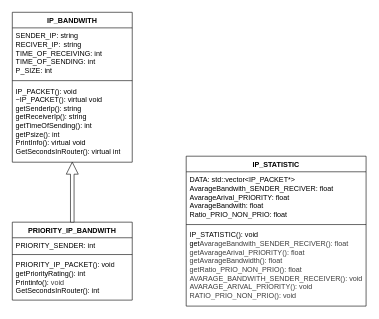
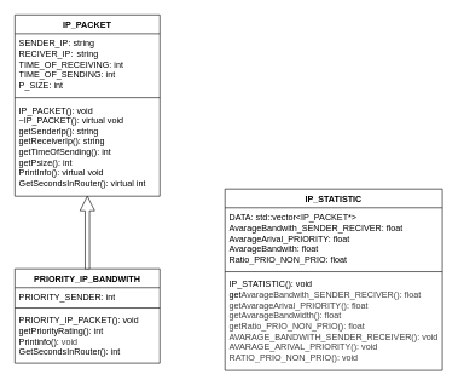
  <mxCell id="0" />
  <mxCell id="1" parent="0" />
- <mxCell id="2" value="IP_BANDWITH" style="swimlane;fontStyle=1;align=center;verticalAlign=top;childLayout=stackLayout;horizontal=1;startSize=26;horizontalStack=0;resizeParent=1;resizeParentMax=0;resizeLast=0;collapsible=1;marginBottom=0;whiteSpace=wrap;html=1;" parent="1" vertex="1"><mxGeometry x="20" y="20" width="200" height="250" as="geometry" /></mxCell>
+ <mxCell id="2" value="IP_PACKET" style="swimlane;fontStyle=1;align=center;verticalAlign=top;childLayout=stackLayout;horizontal=1;startSize=26;horizontalStack=0;resizeParent=1;resizeParentMax=0;resizeLast=0;collapsible=1;marginBottom=0;whiteSpace=wrap;html=1;" parent="1" vertex="1"><mxGeometry x="20" y="20" width="200" height="250" as="geometry" /></mxCell>
  <mxCell id="3" value="SENDER_IP: string&lt;div&gt;RECIVER_IP:&amp;nbsp;&lt;span style=&quot;white-space: pre;&quot;&gt;&#09;&lt;/span&gt;string&lt;/div&gt;&lt;div&gt;TIME_OF_RECEIVING: int&lt;/div&gt;&lt;div&gt;TIME_OF_SENDING: int&lt;/div&gt;&lt;div&gt;P_SIZE: int&lt;/div&gt;" style="text;strokeColor=none;fillColor=none;align=left;verticalAlign=top;spacingLeft=4;spacingRight=4;overflow=hidden;rotatable=0;points=[[0,0.5],[1,0.5]];portConstraint=eastwest;whiteSpace=wrap;html=1;" parent="2" vertex="1"><mxGeometry y="26" width="200" height="84" as="geometry" /></mxCell>
  <mxCell id="4" value="" style="line;strokeWidth=1;fillColor=none;align=left;verticalAlign=middle;spacingTop=-1;spacingLeft=3;spacingRight=3;rotatable=0;labelPosition=right;points=[];portConstraint=eastwest;strokeColor=inherit;" parent="2" vertex="1"><mxGeometry y="110" width="200" height="8" as="geometry" /></mxCell>
  <mxCell id="5" value="&lt;div&gt;IP_PACKET(): void&lt;/div&gt;&lt;div&gt;~IP_PACKET(): virtual void&lt;/div&gt;getSenderIp(): string&lt;div&gt;&lt;font color=&quot;#000000&quot;&gt;getReceiverIp(): string&lt;/font&gt;&lt;/div&gt;&lt;div&gt;&lt;font color=&quot;#000000&quot;&gt;getTimeOfSending(): int&lt;/font&gt;&lt;/div&gt;&lt;div&gt;&lt;font color=&quot;#000000&quot;&gt;getPsize(): int&lt;/font&gt;&lt;/div&gt;&lt;div&gt;&lt;font color=&quot;#000000&quot;&gt;PrintInfo(): virtual void&lt;/font&gt;&lt;/div&gt;&lt;div&gt;&lt;font color=&quot;#000000&quot;&gt;GetSecondsInRouter(): virtual int&lt;/font&gt;&lt;/div&gt;" style="text;strokeColor=none;fillColor=none;align=left;verticalAlign=top;spacingLeft=4;spacingRight=4;overflow=hidden;rotatable=0;points=[[0,0.5],[1,0.5]];portConstraint=eastwest;whiteSpace=wrap;html=1;" parent="2" vertex="1"><mxGeometry y="118" width="200" height="132" as="geometry" /></mxCell>
  <mxCell id="6" value="PRIORITY_IP_BANDWITH" style="swimlane;fontStyle=1;align=center;verticalAlign=top;childLayout=stackLayout;horizontal=1;startSize=26;horizontalStack=0;resizeParent=1;resizeParentMax=0;resizeLast=0;collapsible=1;marginBottom=0;whiteSpace=wrap;html=1;" parent="1" vertex="1"><mxGeometry x="20" y="370" width="200" height="130" as="geometry" /></mxCell>
  <mxCell id="7" value="PRIORITY_SENDER: int&lt;div&gt;&lt;br&gt;&lt;/div&gt;" style="text;strokeColor=none;fillColor=none;align=left;verticalAlign=top;spacingLeft=4;spacingRight=4;overflow=hidden;rotatable=0;points=[[0,0.5],[1,0.5]];portConstraint=eastwest;whiteSpace=wrap;html=1;" parent="6" vertex="1"><mxGeometry y="26" width="200" height="24" as="geometry" /></mxCell>
  <mxCell id="8" value="" style="line;strokeWidth=1;fillColor=none;align=left;verticalAlign=middle;spacingTop=-1;spacingLeft=3;spacingRight=3;rotatable=0;labelPosition=right;points=[];portConstraint=eastwest;strokeColor=inherit;" parent="6" vertex="1"><mxGeometry y="50" width="200" height="8" as="geometry" /></mxCell>
  <mxCell id="9" value="PRIORITY_IP_PACKET(): void&lt;div&gt;getPriorityRating(): int&lt;/div&gt;&lt;div&gt;&lt;span style=&quot;background-color: transparent;&quot;&gt;Printinfo():&amp;nbsp;&lt;/span&gt;&lt;span style=&quot;color: rgb(63, 63, 63); background-color: transparent;&quot;&gt;void&lt;/span&gt;&lt;span style=&quot;color: rgb(63, 63, 63); background-color: transparent;&quot;&gt;&amp;nbsp;&lt;/span&gt;&lt;/div&gt;&lt;div&gt;GetSecondsInRouter(): int&lt;/div&gt;" style="text;strokeColor=none;fillColor=none;align=left;verticalAlign=top;spacingLeft=4;spacingRight=4;overflow=hidden;rotatable=0;points=[[0,0.5],[1,0.5]];portConstraint=eastwest;whiteSpace=wrap;html=1;" parent="6" vertex="1"><mxGeometry y="58" width="200" height="72" as="geometry" /></mxCell>
  <mxCell id="10" value="IP_STATISTIC" style="swimlane;fontStyle=1;align=center;verticalAlign=top;childLayout=stackLayout;horizontal=1;startSize=26;horizontalStack=0;resizeParent=1;resizeParentMax=0;resizeLast=0;collapsible=1;marginBottom=0;whiteSpace=wrap;html=1;" parent="1" vertex="1"><mxGeometry x="310" y="260" width="300" height="250" as="geometry" /></mxCell>
  <mxCell id="11" value="DATA: std::vector&amp;lt;IP_PACKET*&amp;gt;&lt;div&gt;AvarageBandwith_SENDER_RECIVER: float&lt;/div&gt;&lt;div&gt;AvarageArival_PRIORITY: float&lt;/div&gt;&lt;div&gt;AvarageBandwith: float&lt;/div&gt;&lt;div&gt;Ratio_PRIO_NON_PRIO: float&lt;/div&gt;" style="text;strokeColor=none;fillColor=none;align=left;verticalAlign=top;spacingLeft=4;spacingRight=4;overflow=hidden;rotatable=0;points=[[0,0.5],[1,0.5]];portConstraint=eastwest;whiteSpace=wrap;html=1;" parent="10" vertex="1"><mxGeometry y="26" width="300" height="84" as="geometry" /></mxCell>
  <mxCell id="12" value="" style="line;strokeWidth=1;fillColor=none;align=left;verticalAlign=middle;spacingTop=-1;spacingLeft=3;spacingRight=3;rotatable=0;labelPosition=right;points=[];portConstraint=eastwest;strokeColor=inherit;" parent="10" vertex="1"><mxGeometry y="110" width="300" height="8" as="geometry" /></mxCell>
  <mxCell id="13" value="IP_STATISTIC(): void&lt;div&gt;get&lt;span style=&quot;color: rgb(63, 63, 63); background-color: transparent;&quot;&gt;AvarageBandwith_SENDER_RECIVER(): float&lt;/span&gt;&lt;/div&gt;&lt;div&gt;&lt;span style=&quot;color: rgb(63, 63, 63); background-color: transparent;&quot;&gt;getAvarageArival_PRIORITY(): float&lt;/span&gt;&lt;/div&gt;&lt;div&gt;&lt;span style=&quot;color: rgb(63, 63, 63); background-color: transparent;&quot;&gt;&lt;div&gt;getAvarageBandwidth(): float&lt;/div&gt;&lt;div&gt;getRatio_PRIO_NON_PRIO(): float&lt;/div&gt;&lt;div&gt;AVARAGE_BANDWITH_SENDER_RECEIVER(): void&lt;/div&gt;&lt;div&gt;AVARAGE_ARIVAL_PRIORITY(): void&lt;/div&gt;&lt;div&gt;RATIO_PRIO_NON_PRIO(): void&lt;/div&gt;&lt;/span&gt;&lt;/div&gt;" style="text;strokeColor=none;fillColor=none;align=left;verticalAlign=top;spacingLeft=4;spacingRight=4;overflow=hidden;rotatable=0;points=[[0,0.5],[1,0.5]];portConstraint=eastwest;whiteSpace=wrap;html=1;" parent="10" vertex="1"><mxGeometry y="118" width="300" height="132" as="geometry" /></mxCell>
  <mxCell id="14" value="" style="shape=singleArrow;direction=north;whiteSpace=wrap;html=1;" parent="1" vertex="1"><mxGeometry x="110" y="270" width="20" height="100" as="geometry" /></mxCell>
